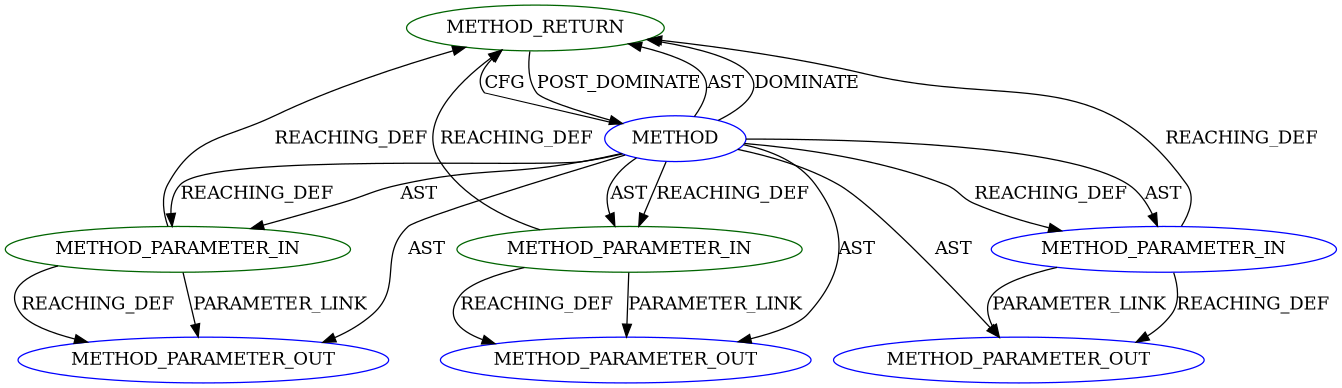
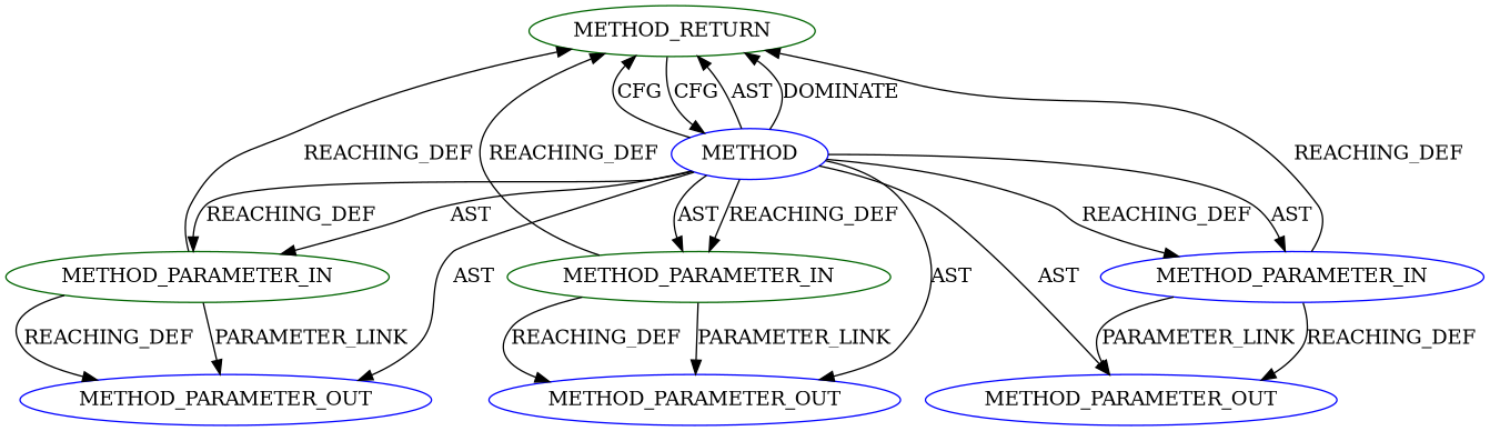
  digraph {
    node [CODE=p1 EVALUATION_STRATEGY=BY_VALUE ORDER=2 TYPE_FULL_NAME=ANY color=blue NAME=p1 IS_VARIADIC=false]
    n1 [CODE=RET color=darkgreen label=METHOD_RETURN NAME="" IS_VARIADIC=""]
    n2 [AST_PARENT_FULL_NAME="<global>" AST_PARENT_TYPE=NAMESPACE_BLOCK CODE="<empty>" FILENAME="<empty>" FULL_NAME=CRYPTO_memcmp IS_EXTERNAL=true NAME=CRYPTO_memcmp ORDER=0 label=METHOD EVALUATION_STRATEGY="" TYPE_FULL_NAME="" IS_VARIADIC=""]
    n3 [INDEX=1 ORDER=1 label=METHOD_PARAMETER_OUT]
    n4 [CODE=p3 INDEX=3 NAME=p3 ORDER=3 label=METHOD_PARAMETER_OUT]
    n5 [CODE=p2 INDEX=2 NAME=p2 color=darkgreen label=METHOD_PARAMETER_IN]
    n6 [CODE=p2 INDEX=2 NAME=p2 label=METHOD_PARAMETER_OUT]
    n7 [CODE=p3 INDEX=3 NAME=p3 ORDER=3 color=darkgreen label=METHOD_PARAMETER_IN]
    n8 [INDEX=1 ORDER=1 label=METHOD_PARAMETER_IN]
-   n1 -> n2 [label=POST_DOMINATE]
+   n1 -> n2 [label=CFG]
    n2 -> n1 [label=AST]
    n2 -> n1 [label=DOMINATE]
    n2 -> n1 [label=CFG]
    n2 -> n3 [label=AST]
    n2 -> n4 [label=AST]
    n2 -> n5 [label=AST]
    n2 -> n5 [label=REACHING_DEF]
    n2 -> n6 [label=AST]
    n2 -> n7 [label=AST]
    n2 -> n7 [label=REACHING_DEF]
    n2 -> n8 [label=REACHING_DEF]
    n2 -> n8 [label=AST]
    n5 -> n1 [VARIABLE=p2 label=REACHING_DEF]
    n5 -> n6 [VARIABLE=p2 label=REACHING_DEF]
    n5 -> n6 [label=PARAMETER_LINK]
    n7 -> n1 [VARIABLE=p3 label=REACHING_DEF]
    n7 -> n4 [VARIABLE=p3 label=REACHING_DEF]
    n7 -> n4 [label=PARAMETER_LINK]
    n8 -> n1 [VARIABLE=p1 label=REACHING_DEF]
    n8 -> n3 [VARIABLE=p1 label=REACHING_DEF]
    n8 -> n3 [label=PARAMETER_LINK]
  }
